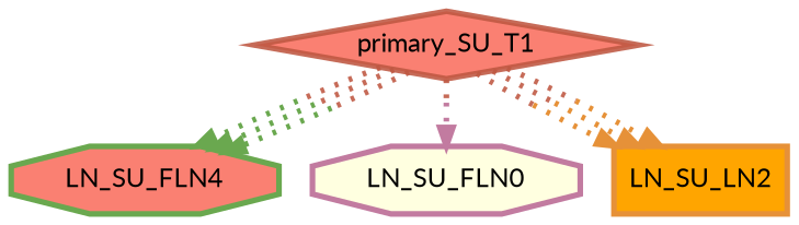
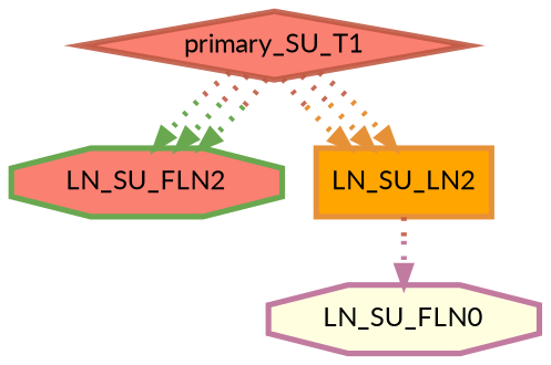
  digraph {
    fontname=Lato
    node [fillcolor=salmon fontname=Lato penwidth=3.0 shape=octagon style=filled]
    edge [color="#be5742e1;0.5:#6aa84fff" fontname=Lato penwidth=3 style=dotted]
-   LN_SU_FLN2 [color="#6aa84fff" label=LN_SU_FLN4]
+   LN_SU_FLN2 [color="#6aa84fff"]
    n2 [color="#c27ba0ff" fillcolor=lightyellow label=LN_SU_FLN0]
    LN_SU_LN2 [color="#e69138ff" fillcolor=orange shape=box]
    primary_SU_T1 [color="#be5742e1" shape=diamond]
    primary_SU_T1 -> LN_SU_FLN2
    primary_SU_T1 -> LN_SU_FLN2
    primary_SU_T1 -> LN_SU_FLN2
-   primary_SU_T1 -> n2 [color="#be5742e1;0.5:#c27ba0ff"]
+   LN_SU_LN2 -> n2 [color="#be5742e1;0.5:#c27ba0ff"]
    primary_SU_T1 -> LN_SU_LN2 [color="#be5742e1;0.5:#e69138ff"]
    primary_SU_T1 -> LN_SU_LN2 [color="#be5742e1;0.5:#e69138ff"]
    primary_SU_T1 -> LN_SU_LN2 [color="#be5742e1;0.5:#e69138ff"]
  }
